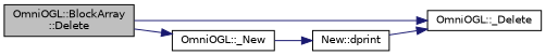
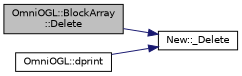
  digraph {
    fontname="DejaVu Sans"
    rankdir=LR
    node [color=black fillcolor=white fontname="DejaVu Sans" fontsize=10 shape=record style=filled]
    edge [color=midnightblue fontname="DejaVu Sans" fontsize=10 labelfontname=Helvetica labelfontsize=10 style=solid]
    n1 [fillcolor=grey75 fontcolor=black height=0.2 label="OmniOGL::BlockArray\l::Delete" width=0.4]
-   n2 [height=0.2 label="OmniOGL::_Delete" width=0.4]
-   n3 [height=0.2 label="OmniOGL::_New" width=0.4]
-   n4 [height=0.2 label="New::dprint" width=0.4]
+   n2 [height=0.2 label="New::_Delete" width=0.4]
+   n4 [height=0.2 label="OmniOGL::dprint" width=0.4]
    n1 -> n2
-   n1 -> n3
-   n3 -> n4
    n4 -> n2
  }
